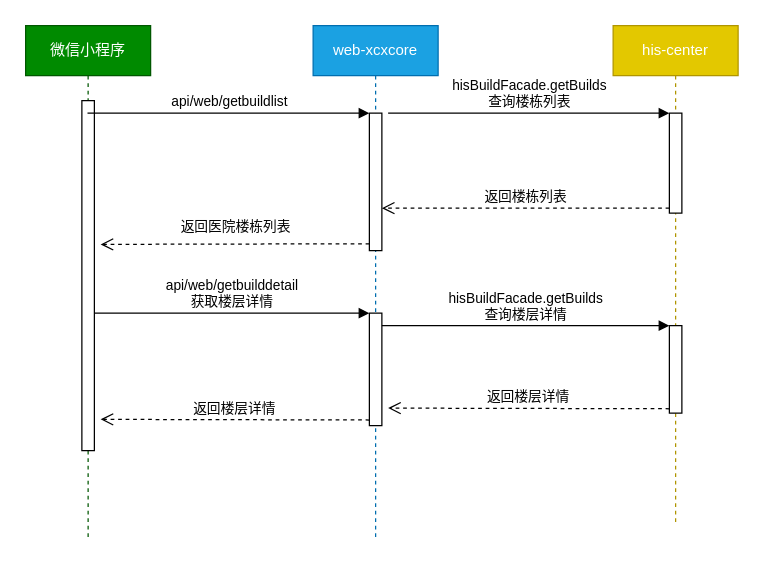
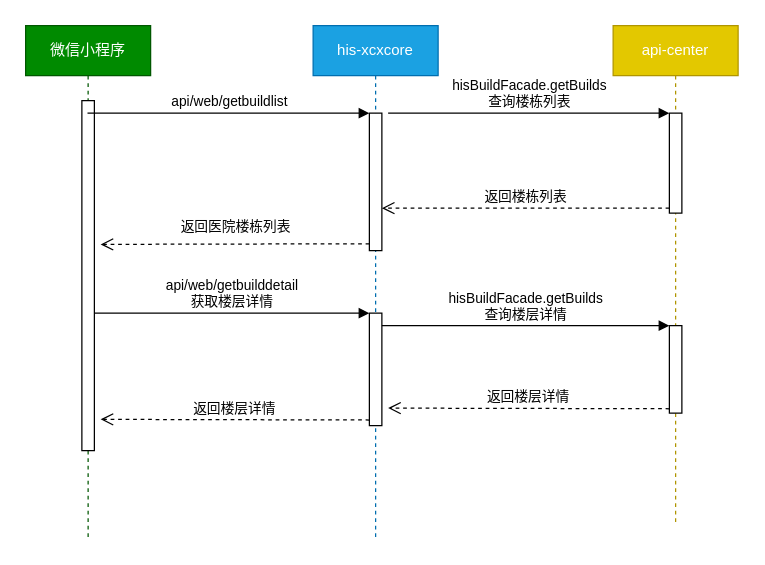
  <mxCell id="0" />
  <mxCell id="1" parent="0" />
  <mxCell id="2" value="微信小程序" style="shape=umlLifeline;perimeter=lifelinePerimeter;whiteSpace=wrap;html=1;container=1;collapsible=0;recursiveResize=0;outlineConnect=0;fillColor=#008a00;strokeColor=#005700;fontColor=#ffffff;" parent="1" vertex="1"><mxGeometry x="20" y="20" width="100" height="410" as="geometry" /></mxCell>
  <mxCell id="3" value="" style="html=1;points=[];perimeter=orthogonalPerimeter;" vertex="1" parent="2"><mxGeometry x="45" y="60" width="10" height="280" as="geometry" /></mxCell>
- <mxCell id="4" value="web-xcxcore" style="shape=umlLifeline;perimeter=lifelinePerimeter;whiteSpace=wrap;html=1;container=1;collapsible=0;recursiveResize=0;outlineConnect=0;fillColor=#1ba1e2;strokeColor=#006EAF;fontColor=#ffffff;" parent="1" vertex="1"><mxGeometry x="250" y="20" width="100" height="410" as="geometry" /></mxCell>
+ <mxCell id="4" value="his-xcxcore" style="shape=umlLifeline;perimeter=lifelinePerimeter;whiteSpace=wrap;html=1;container=1;collapsible=0;recursiveResize=0;outlineConnect=0;fillColor=#1ba1e2;strokeColor=#006EAF;fontColor=#ffffff;" parent="1" vertex="1"><mxGeometry x="250" y="20" width="100" height="410" as="geometry" /></mxCell>
  <mxCell id="5" value="" style="html=1;points=[];perimeter=orthogonalPerimeter;" parent="4" vertex="1"><mxGeometry x="45" y="70" width="10" height="110" as="geometry" /></mxCell>
  <mxCell id="6" value="" style="html=1;points=[];perimeter=orthogonalPerimeter;" vertex="1" parent="4"><mxGeometry x="45" y="230" width="10" height="90" as="geometry" /></mxCell>
- <mxCell id="7" value="his-center" style="shape=umlLifeline;perimeter=lifelinePerimeter;whiteSpace=wrap;html=1;container=1;collapsible=0;recursiveResize=0;outlineConnect=0;fillColor=#e3c800;strokeColor=#B09500;fontColor=#ffffff;" parent="1" vertex="1"><mxGeometry x="490" y="20" width="100" height="400" as="geometry" /></mxCell>
+ <mxCell id="7" value="api-center" style="shape=umlLifeline;perimeter=lifelinePerimeter;whiteSpace=wrap;html=1;container=1;collapsible=0;recursiveResize=0;outlineConnect=0;fillColor=#e3c800;strokeColor=#B09500;fontColor=#ffffff;" parent="1" vertex="1"><mxGeometry x="490" y="20" width="100" height="400" as="geometry" /></mxCell>
  <mxCell id="8" value="" style="html=1;points=[];perimeter=orthogonalPerimeter;" parent="7" vertex="1"><mxGeometry x="45" y="70" width="10" height="80" as="geometry" /></mxCell>
  <mxCell id="9" value="" style="html=1;points=[];perimeter=orthogonalPerimeter;" vertex="1" parent="7"><mxGeometry x="45" y="240" width="10" height="70" as="geometry" /></mxCell>
  <mxCell id="10" value="返回楼层详情" style="html=1;verticalAlign=bottom;endArrow=open;dashed=1;endSize=8;exitX=0;exitY=0.95;" edge="1" source="9" parent="7"><mxGeometry relative="1" as="geometry"><mxPoint x="-180" y="306" as="targetPoint" /></mxGeometry></mxCell>
  <mxCell id="11" value="api/web/getbuildlist" style="html=1;verticalAlign=bottom;endArrow=block;entryX=0;entryY=0;" parent="1" source="2" target="5" edge="1"><mxGeometry relative="1" as="geometry"><mxPoint x="225" y="90" as="sourcePoint" /></mxGeometry></mxCell>
  <mxCell id="12" value="返回医院楼栋列表" style="html=1;verticalAlign=bottom;endArrow=open;dashed=1;endSize=8;exitX=0;exitY=0.95;" parent="1" source="5" edge="1"><mxGeometry x="0.255" y="-30" relative="1" as="geometry"><mxPoint x="80" y="195" as="targetPoint" /><Array as="points" /><mxPoint x="28" y="25" as="offset" /></mxGeometry></mxCell>
  <mxCell id="13" value="&lt;div&gt;hisBuildFacade.getBuilds&lt;/div&gt;&lt;div&gt;查询楼栋列表&lt;/div&gt;" style="html=1;verticalAlign=bottom;endArrow=block;entryX=0;entryY=0;exitX=1.5;exitY=0;exitDx=0;exitDy=0;exitPerimeter=0;" parent="1" source="5" target="8" edge="1"><mxGeometry relative="1" as="geometry"><mxPoint x="465" y="90" as="sourcePoint" /></mxGeometry></mxCell>
  <mxCell id="14" value="返回楼栋列表" style="html=1;verticalAlign=bottom;endArrow=open;dashed=1;endSize=8;exitX=0;exitY=0.95;" parent="1" source="8" target="5" edge="1"><mxGeometry relative="1" as="geometry"><mxPoint x="465" y="166" as="targetPoint" /></mxGeometry></mxCell>
  <mxCell id="15" value="&lt;div&gt;api/web/getbuilddetail&lt;/div&gt;&lt;div&gt;获取楼层详情&lt;br&gt;&lt;/div&gt;" style="html=1;verticalAlign=bottom;endArrow=block;entryX=0;entryY=0;" edge="1" target="6" parent="1" source="3"><mxGeometry relative="1" as="geometry"><mxPoint x="225" y="250" as="sourcePoint" /></mxGeometry></mxCell>
  <mxCell id="16" value="返回楼层详情" style="html=1;verticalAlign=bottom;endArrow=open;dashed=1;endSize=8;exitX=0;exitY=0.95;" edge="1" source="6" parent="1"><mxGeometry relative="1" as="geometry"><mxPoint x="80" y="335" as="targetPoint" /></mxGeometry></mxCell>
  <mxCell id="17" value="&lt;div&gt;hisBuildFacade.getBuilds&lt;/div&gt;&lt;div&gt;查询楼层详情&lt;br&gt;&lt;/div&gt;" style="html=1;verticalAlign=bottom;endArrow=block;entryX=0;entryY=0;" edge="1" target="9" parent="1" source="6"><mxGeometry relative="1" as="geometry"><mxPoint x="465" y="250" as="sourcePoint" /></mxGeometry></mxCell>
